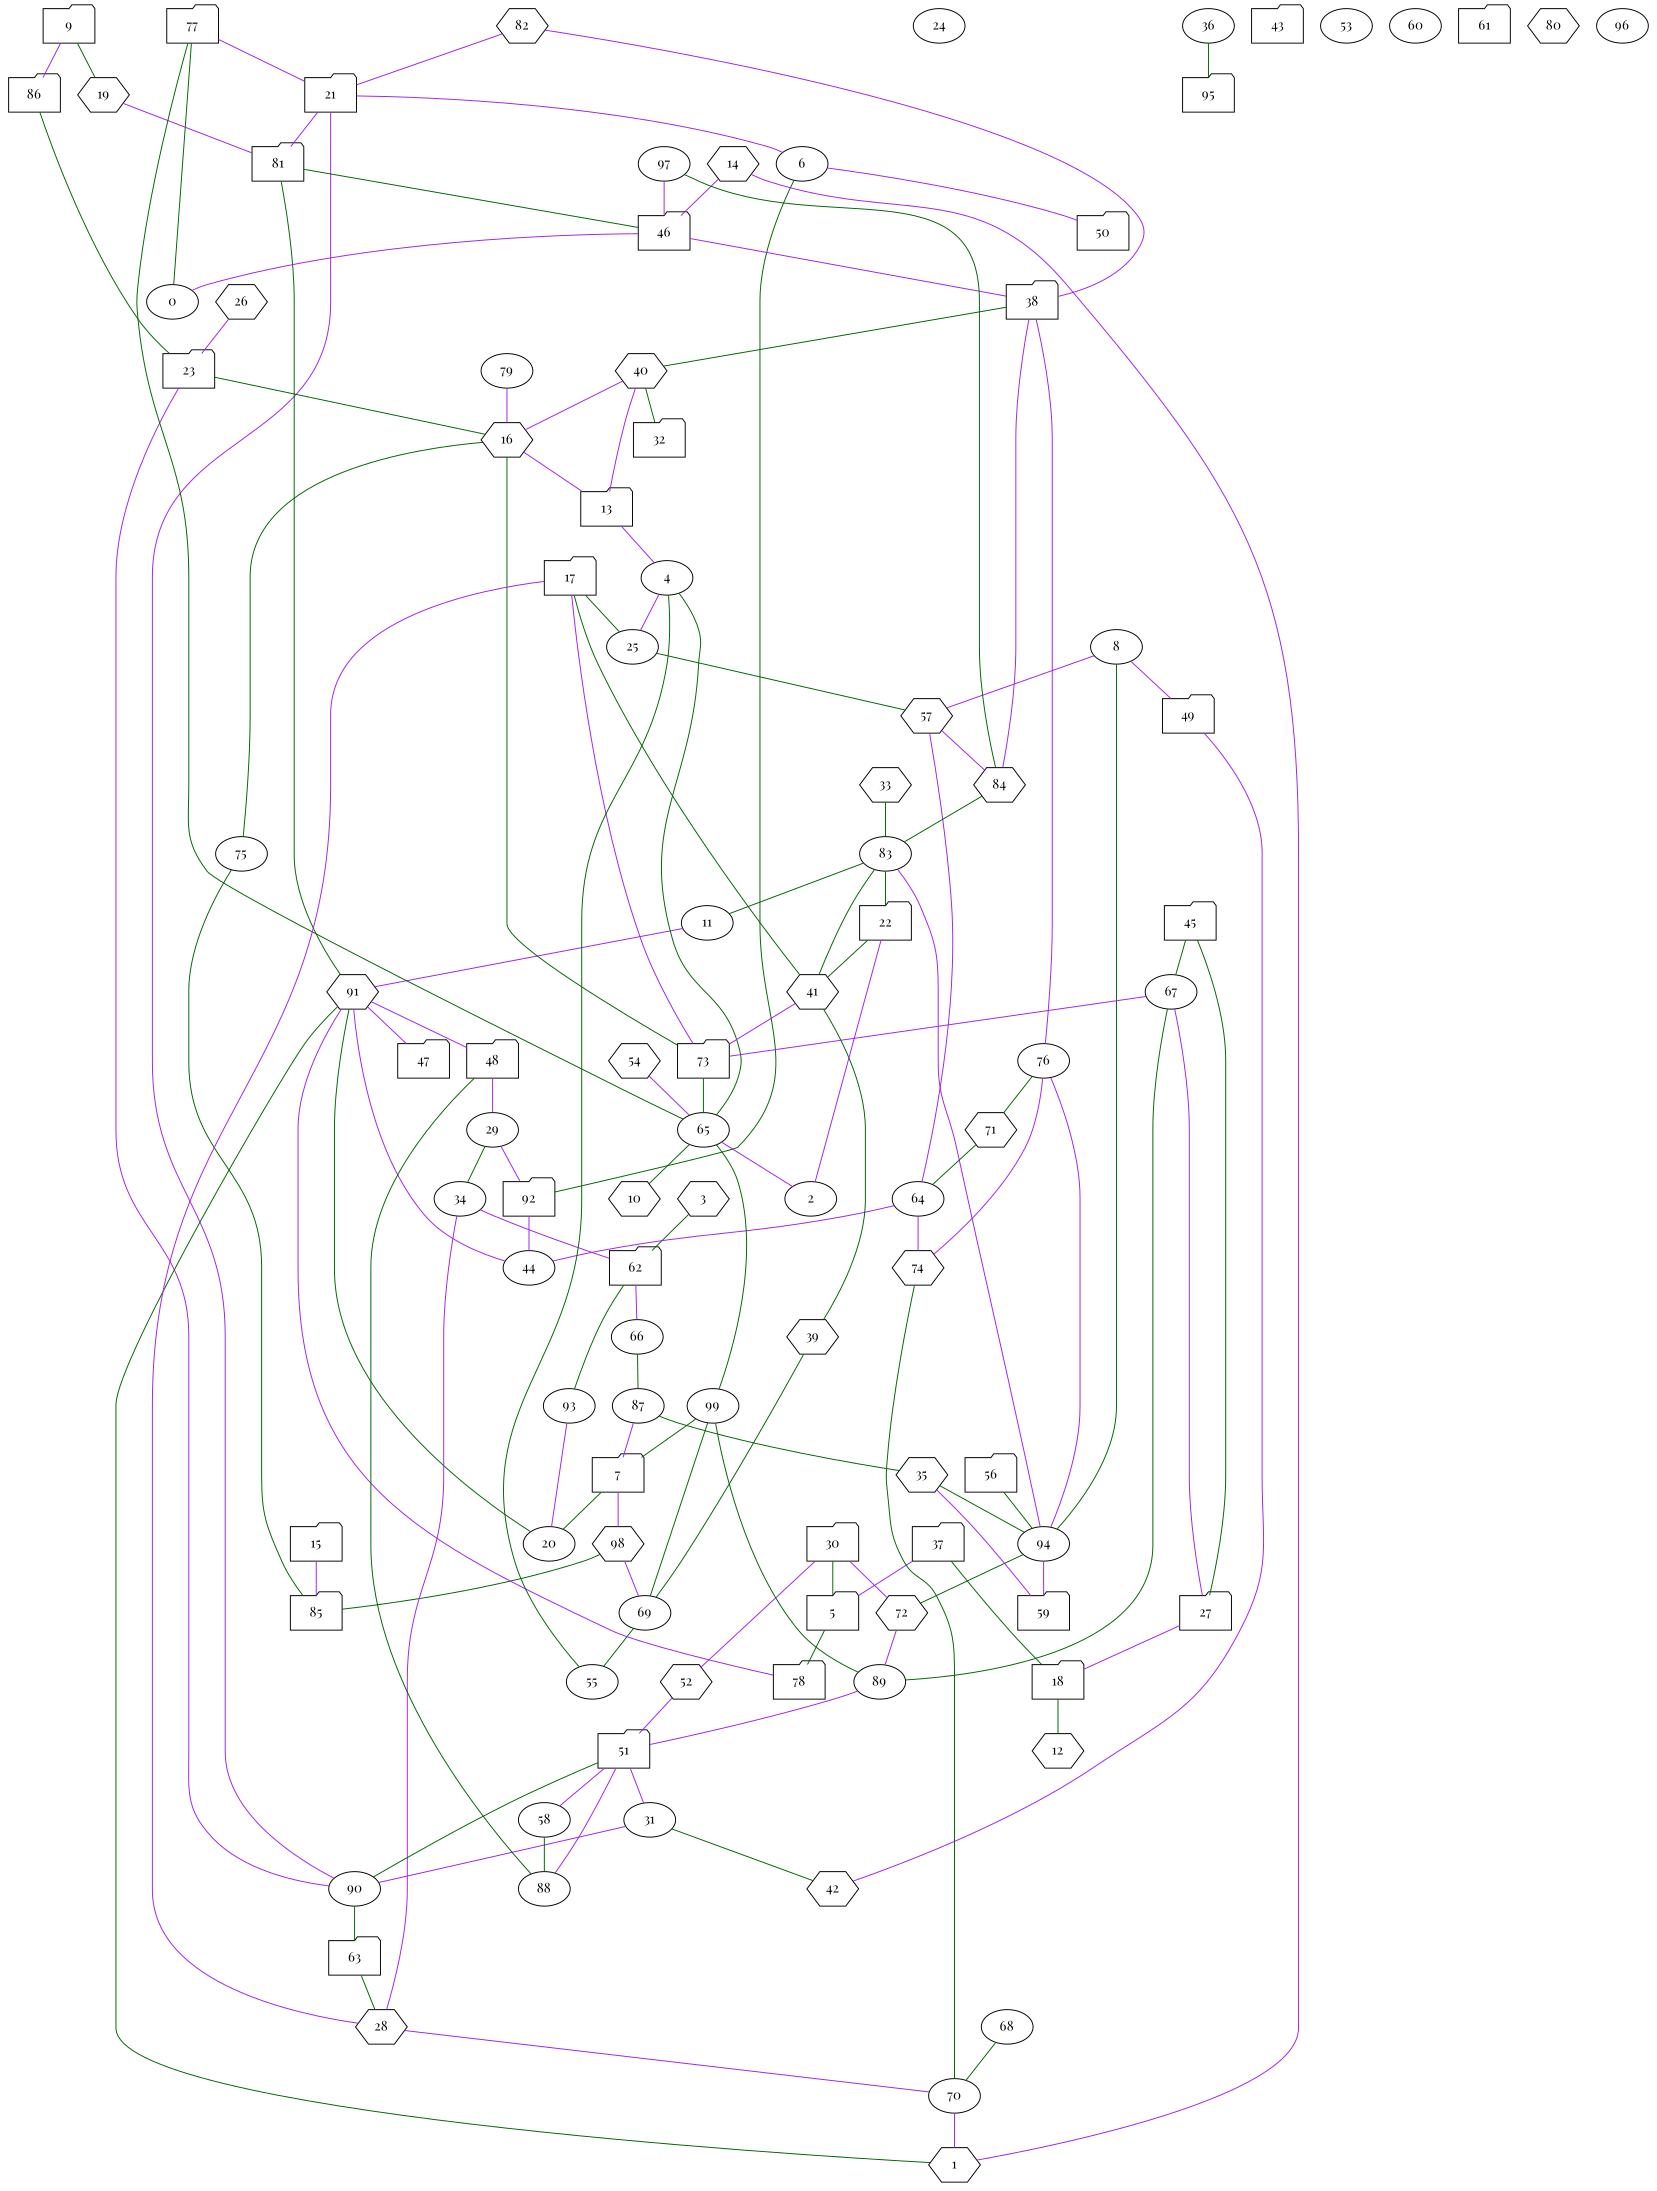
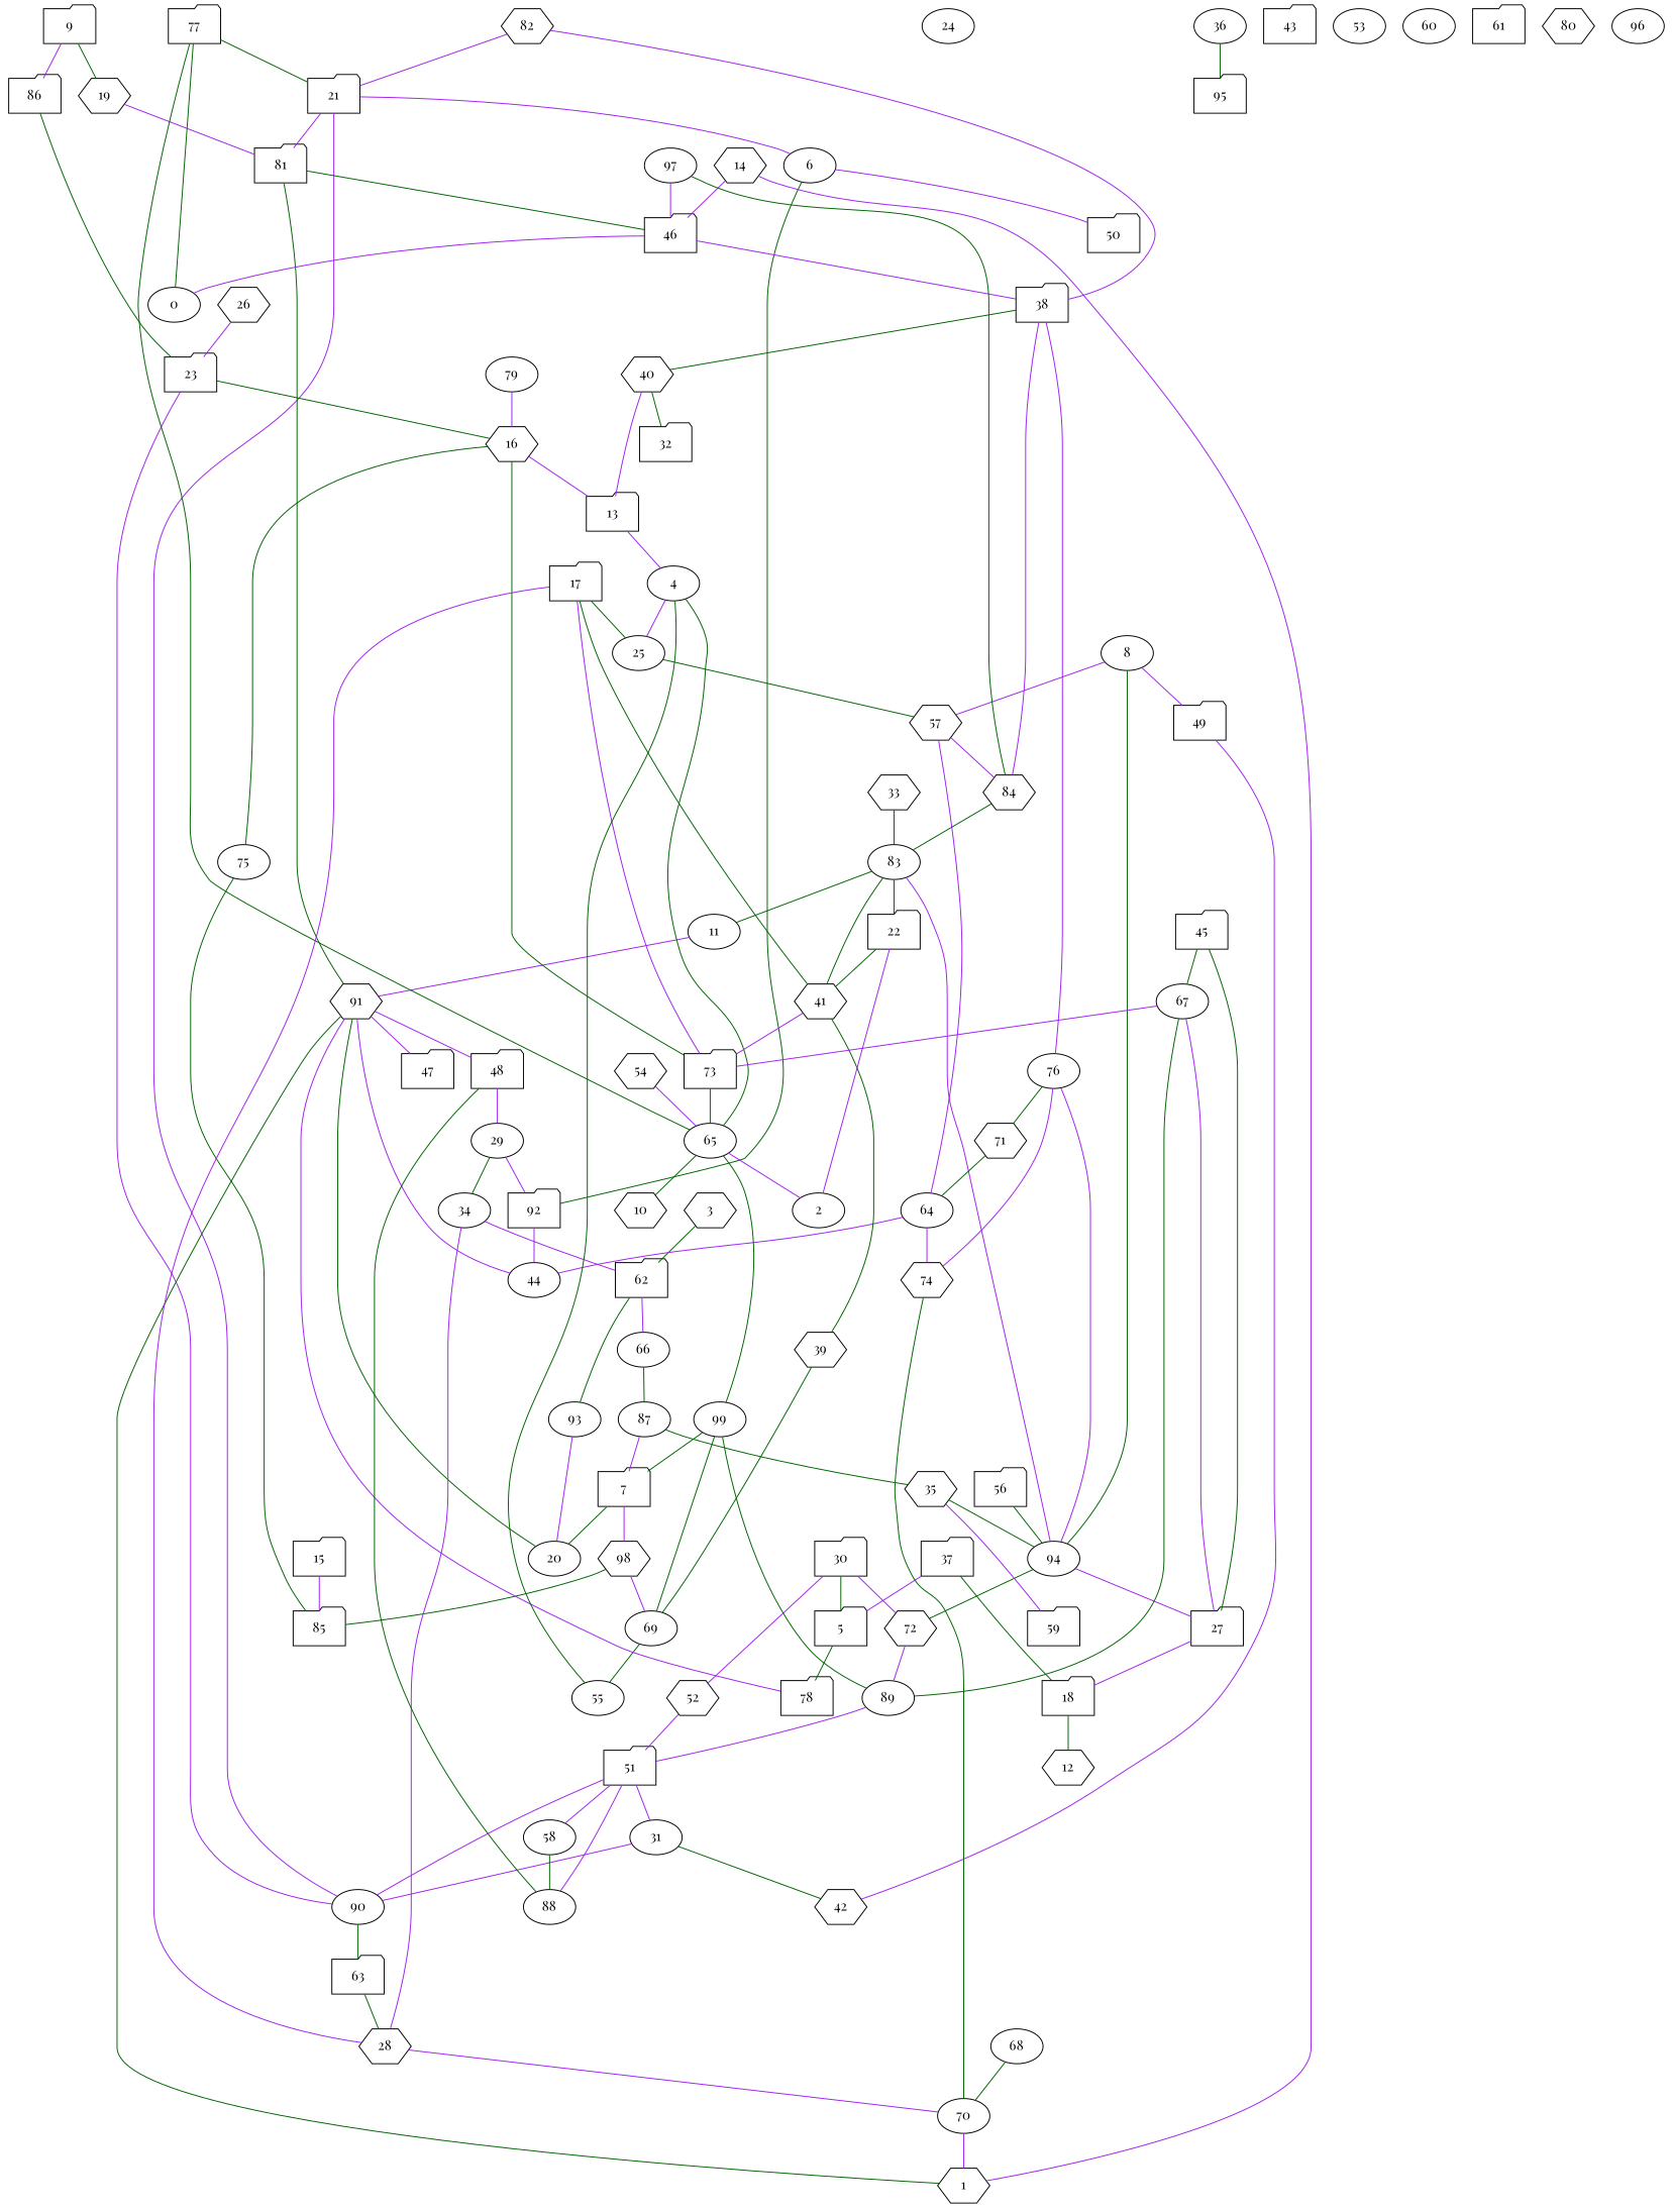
  graph {
    fontname="Playfair Display"
    node [fontname="Playfair Display" shape=ellipse]
    edge [color=purple fontname="Playfair Display"]
    77 [shape=folder]
    0
    21 [shape=folder]
    3 [shape=hexagon]
    62 [shape=folder]
    66
    93
    4
    25
    57 [shape=hexagon]
    5 [shape=folder]
    78 [shape=folder]
    50 [shape=folder]
    6
    92 [shape=folder]
    44
    7 [shape=folder]
    20
    98 [shape=hexagon]
    85 [shape=folder]
    69
    49 [shape=folder]
    8
    94
    42 [shape=hexagon]
    64
    84 [shape=hexagon]
    27 [shape=folder]
    72 [shape=hexagon]
    83
    9 [shape=folder]
    19 [shape=hexagon]
    86 [shape=folder]
    81 [shape=folder]
    23 [shape=folder]
    91 [shape=hexagon]
    11
    1 [shape=hexagon]
    48 [shape=folder]
    47 [shape=folder]
    13 [shape=folder]
    40 [shape=hexagon]
    16 [shape=hexagon]
    32 [shape=folder]
    14 [shape=hexagon]
    46 [shape=folder]
    38 [shape=folder]
    15 [shape=folder]
    73 [shape=folder]
    75
    65
    17 [shape=folder]
    28 [shape=hexagon]
    41 [shape=hexagon]
    34
    70
    39 [shape=hexagon]
    18 [shape=folder]
    12 [shape=hexagon]
    90
    51 [shape=folder]
    63 [shape=folder]
    22 [shape=folder]
    2
    24
    26 [shape=hexagon]
    29
    30 [shape=folder]
    52 [shape=hexagon]
    89
    31
    33 [shape=hexagon]
    35 [shape=hexagon]
    59 [shape=folder]
    95 [shape=folder]
    36
    37 [shape=folder]
    76
    74 [shape=hexagon]
    71 [shape=hexagon]
    55
    43 [shape=folder]
    45 [shape=folder]
    67
    58
    88
    53
    54 [shape=hexagon]
    10 [shape=hexagon]
    99
    56 [shape=folder]
    60
    61 [shape=folder]
    87
    68
    79
    80 [shape=hexagon]
    82 [shape=hexagon]
    96
    97
-   77 -- 21
+   77 -- 21 [color=darkgreen]
    0 -- 77 [color=darkgreen]
    21 -- 6
    21 -- 81
    21 -- 90
    3 -- 62 [color=darkgreen]
    62 -- 66
    62 -- 93 [color=darkgreen]
    66 -- 87 [color=darkgreen]
    93 -- 20
    4 -- 25
    25 -- 57 [color=darkgreen]
    57 -- 64
    57 -- 84
    5 -- 78 [color=darkgreen]
    6 -- 50
    6 -- 92 [color=darkgreen]
    92 -- 44
    7 -- 20 [color=darkgreen]
    7 -- 98
    98 -- 85 [color=darkgreen]
    98 -- 69
    69 -- 55 [color=darkgreen]
    49 -- 42
    8 -- 57
    8 -- 49
    8 -- 94 [color=darkgreen]
-   94 -- 59
+   94 -- 27
    94 -- 72 [color=darkgreen]
    94 -- 83
    64 -- 44
    64 -- 74
    84 -- 83 [color=darkgreen]
    84 -- 38
    27 -- 18
    72 -- 89
    83 -- 11 [color=darkgreen]
    83 -- 22 [color=darkgreen]
    9 -- 19 [color=darkgreen]
    9 -- 86
    19 -- 81
    86 -- 23 [color=darkgreen]
    81 -- 46 [color=darkgreen]
    23 -- 16 [color=darkgreen]
    23 -- 90
    91 -- 78
    91 -- 44
    91 -- 20 [color=darkgreen]
    91 -- 81 [color=darkgreen]
    91 -- 1 [color=darkgreen]
    91 -- 48
    91 -- 47
    11 -- 91
    48 -- 29
    13 -- 4
    13 -- 40
-   40 -- 16
    40 -- 32 [color=darkgreen]
    16 -- 13
    16 -- 73 [color=darkgreen]
    16 -- 75 [color=darkgreen]
    14 -- 1
    14 -- 46
    46 -- 0
    46 -- 38
    38 -- 40 [color=darkgreen]
    38 -- 76
    15 -- 85
    73 -- 65 [color=darkgreen]
    75 -- 85 [color=darkgreen]
    65 -- 77 [color=darkgreen]
    65 -- 4 [color=darkgreen]
    65 -- 2
    65 -- 10 [color=darkgreen]
    65 -- 99 [color=darkgreen]
    17 -- 25 [color=darkgreen]
    17 -- 73
    17 -- 28
    17 -- 41 [color=darkgreen]
    28 -- 34
    28 -- 70
    41 -- 83 [color=darkgreen]
    41 -- 73
    41 -- 39 [color=darkgreen]
    34 -- 62
    70 -- 1
    39 -- 69 [color=darkgreen]
    18 -- 12 [color=darkgreen]
-   90 -- 51 [color=darkgreen]
+   90 -- 51
    90 -- 63 [color=darkgreen]
    51 -- 31
    51 -- 58
    51 -- 88
    63 -- 28 [color=darkgreen]
    22 -- 41 [color=darkgreen]
    22 -- 2
    26 -- 23
    29 -- 92
    29 -- 34 [color=darkgreen]
    30 -- 5 [color=darkgreen]
    30 -- 72
    30 -- 52
    52 -- 51
    89 -- 51
    31 -- 42 [color=darkgreen]
    31 -- 90
    33 -- 83 [color=darkgreen]
    35 -- 94 [color=darkgreen]
    35 -- 59
    36 -- 95 [color=darkgreen]
    37 -- 5
    37 -- 18 [color=darkgreen]
    76 -- 94
    76 -- 74
    76 -- 71 [color=darkgreen]
    74 -- 70 [color=darkgreen]
    71 -- 64 [color=darkgreen]
    55 -- 4 [color=darkgreen]
    45 -- 27 [color=darkgreen]
    45 -- 67 [color=darkgreen]
    67 -- 27
    67 -- 73
    67 -- 89 [color=darkgreen]
    58 -- 88 [color=darkgreen]
    88 -- 48 [color=darkgreen]
    54 -- 65
    99 -- 7 [color=darkgreen]
    99 -- 69 [color=darkgreen]
    99 -- 89 [color=darkgreen]
    56 -- 94 [color=darkgreen]
    87 -- 7
    87 -- 35 [color=darkgreen]
    68 -- 70 [color=darkgreen]
    79 -- 16
    82 -- 21
    82 -- 38
    97 -- 84 [color=darkgreen]
    97 -- 46
  }
